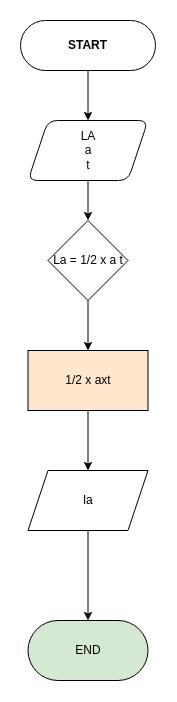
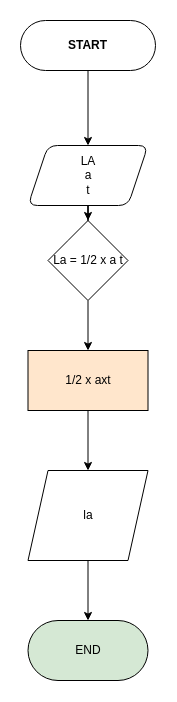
  <mxCell id="0" />
  <mxCell id="1" parent="0" />
  <mxCell id="2" value="" style="edgeStyle=orthogonalEdgeStyle;rounded=0;orthogonalLoop=1;jettySize=auto;html=1;" edge="1" parent="1" source="3" target="5"><mxGeometry relative="1" as="geometry" /></mxCell>
  <mxCell id="3" value="&lt;b&gt;START&lt;/b&gt;" style="rounded=1;whiteSpace=wrap;html=1;arcSize=50;" vertex="1" parent="1"><mxGeometry x="20" y="20" width="135" height="50" as="geometry" /></mxCell>
  <mxCell id="4" value="" style="edgeStyle=orthogonalEdgeStyle;rounded=0;orthogonalLoop=1;jettySize=auto;html=1;" edge="1" parent="1" source="5" target="7"><mxGeometry relative="1" as="geometry" /></mxCell>
- <mxCell id="5" value="&lt;div&gt;LA&lt;/div&gt;&lt;div&gt;a&lt;/div&gt;&lt;div&gt;t&lt;br&gt;&lt;/div&gt;" style="shape=parallelogram;perimeter=parallelogramPerimeter;whiteSpace=wrap;html=1;fixedSize=1;rounded=1;arcSize=19;" vertex="1" parent="1"><mxGeometry x="27.5" y="120" width="120" height="60" as="geometry" /></mxCell>
+ <mxCell id="5" value="&lt;div&gt;LA&lt;/div&gt;&lt;div&gt;a&lt;/div&gt;&lt;div&gt;t&lt;br&gt;&lt;/div&gt;" style="shape=parallelogram;perimeter=parallelogramPerimeter;whiteSpace=wrap;html=1;fixedSize=1;rounded=1;arcSize=19;" vertex="1" parent="1"><mxGeometry x="27.5" y="145" width="120" height="60" as="geometry" /></mxCell>
  <mxCell id="6" value="" style="edgeStyle=orthogonalEdgeStyle;rounded=0;orthogonalLoop=1;jettySize=auto;html=1;" edge="1" parent="1" source="7" target="9"><mxGeometry relative="1" as="geometry" /></mxCell>
  <mxCell id="7" value="La = 1/2 x a t" style="rhombus;whiteSpace=wrap;html=1;rounded=1;arcSize=0;" vertex="1" parent="1"><mxGeometry x="47.5" y="220" width="80" height="80" as="geometry" /></mxCell>
  <mxCell id="8" value="" style="edgeStyle=orthogonalEdgeStyle;rounded=0;orthogonalLoop=1;jettySize=auto;html=1;" edge="1" parent="1" source="9" target="11"><mxGeometry relative="1" as="geometry" /></mxCell>
  <mxCell id="9" value="1/2 x axt" style="whiteSpace=wrap;html=1;rounded=1;arcSize=0;fillColor=#ffe6cc;" vertex="1" parent="1"><mxGeometry x="27.5" y="350" width="120" height="60" as="geometry" /></mxCell>
  <mxCell id="10" value="" style="edgeStyle=orthogonalEdgeStyle;rounded=0;orthogonalLoop=1;jettySize=auto;html=1;" edge="1" parent="1" source="11" target="12"><mxGeometry relative="1" as="geometry" /></mxCell>
- <mxCell id="11" value="la" style="shape=parallelogram;perimeter=parallelogramPerimeter;whiteSpace=wrap;html=1;fixedSize=1;rounded=1;arcSize=0;" vertex="1" parent="1"><mxGeometry x="27.5" y="470" width="120" height="60" as="geometry" /></mxCell>
+ <mxCell id="11" value="la" style="shape=parallelogram;perimeter=parallelogramPerimeter;whiteSpace=wrap;html=1;fixedSize=1;rounded=1;arcSize=0;" vertex="1" parent="1"><mxGeometry x="27.5" y="470" width="120" height="90" as="geometry" /></mxCell>
  <mxCell id="12" value="END" style="whiteSpace=wrap;html=1;rounded=1;arcSize=50;fillColor=#d5e8d4;" vertex="1" parent="1"><mxGeometry x="27.5" y="620" width="120" height="60" as="geometry" /></mxCell>
